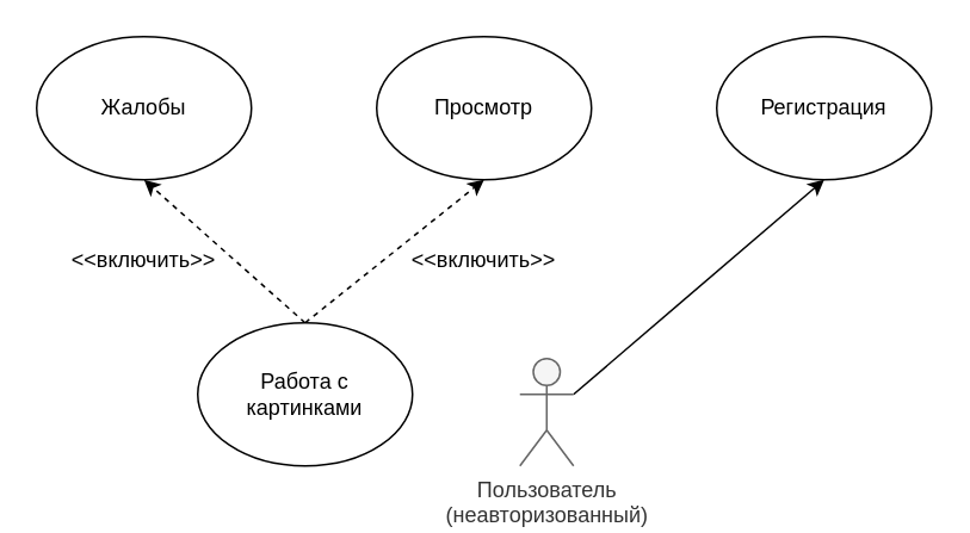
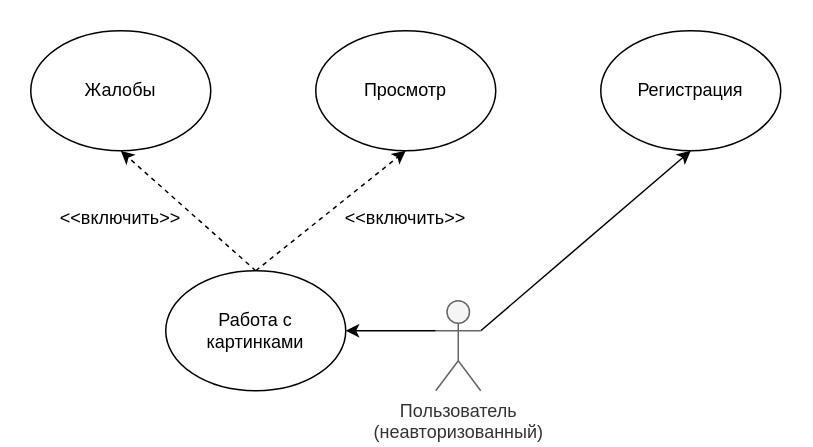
  <mxCell id="0" />
  <mxCell id="1" parent="0" />
+ <mxCell id="2" style="rounded=0;orthogonalLoop=1;jettySize=auto;html=1;exitX=0;exitY=0.333;exitDx=0;exitDy=0;exitPerimeter=0;entryX=1;entryY=0.5;entryDx=0;entryDy=0;" parent="1" source="4" target="7" edge="1"><mxGeometry relative="1" as="geometry" /></mxCell>
  <mxCell id="3" style="rounded=0;orthogonalLoop=1;jettySize=auto;html=1;exitX=1;exitY=0.333;exitDx=0;exitDy=0;exitPerimeter=0;entryX=0.5;entryY=1;entryDx=0;entryDy=0;" parent="1" source="4" target="8" edge="1"><mxGeometry relative="1" as="geometry" /></mxCell>
  <mxCell id="4" value="&lt;div&gt;Пользователь&lt;/div&gt;&lt;div&gt;(неавторизованный)&lt;br&gt;&lt;/div&gt;" style="shape=umlActor;verticalLabelPosition=bottom;verticalAlign=top;html=1;outlineConnect=0;fillColor=#f5f5f5;fontColor=#333333;strokeColor=#666666;" parent="1" vertex="1"><mxGeometry x="290" y="200" width="30" height="60" as="geometry" /></mxCell>
  <mxCell id="5" style="rounded=0;orthogonalLoop=1;jettySize=auto;html=1;exitX=0.5;exitY=0;exitDx=0;exitDy=0;entryX=0.5;entryY=1;entryDx=0;entryDy=0;dashed=1;" parent="1" source="7" target="9" edge="1"><mxGeometry relative="1" as="geometry" /></mxCell>
  <mxCell id="6" style="rounded=0;orthogonalLoop=1;jettySize=auto;html=1;exitX=0.5;exitY=0;exitDx=0;exitDy=0;entryX=0.5;entryY=1;entryDx=0;entryDy=0;dashed=1;" parent="1" source="7" target="10" edge="1"><mxGeometry relative="1" as="geometry" /></mxCell>
  <mxCell id="7" value="&lt;div&gt;Работа с&lt;/div&gt;&lt;div&gt;картинками&lt;/div&gt;" style="ellipse;whiteSpace=wrap;html=1;" parent="1" vertex="1"><mxGeometry x="110" y="180" width="120" height="80" as="geometry" /></mxCell>
  <mxCell id="8" value="Регистрация" style="ellipse;whiteSpace=wrap;html=1;" parent="1" vertex="1"><mxGeometry x="400" y="20" width="120" height="80" as="geometry" /></mxCell>
  <mxCell id="9" value="Жалобы" style="ellipse;whiteSpace=wrap;html=1;" parent="1" vertex="1"><mxGeometry x="20" y="20" width="120" height="80" as="geometry" /></mxCell>
  <mxCell id="10" value="Просмотр" style="ellipse;whiteSpace=wrap;html=1;" parent="1" vertex="1"><mxGeometry x="210" y="20" width="120" height="80" as="geometry" /></mxCell>
  <mxCell id="11" value="&amp;lt;&amp;lt;включить&amp;gt;&amp;gt;" style="text;html=1;align=center;verticalAlign=middle;whiteSpace=wrap;rounded=0;" parent="1" vertex="1"><mxGeometry x="50" y="130" width="60" height="30" as="geometry" /></mxCell>
  <mxCell id="12" value="&amp;lt;&amp;lt;включить&amp;gt;&amp;gt;" style="text;html=1;align=center;verticalAlign=middle;whiteSpace=wrap;rounded=0;" parent="1" vertex="1"><mxGeometry x="240" y="130" width="60" height="30" as="geometry" /></mxCell>
